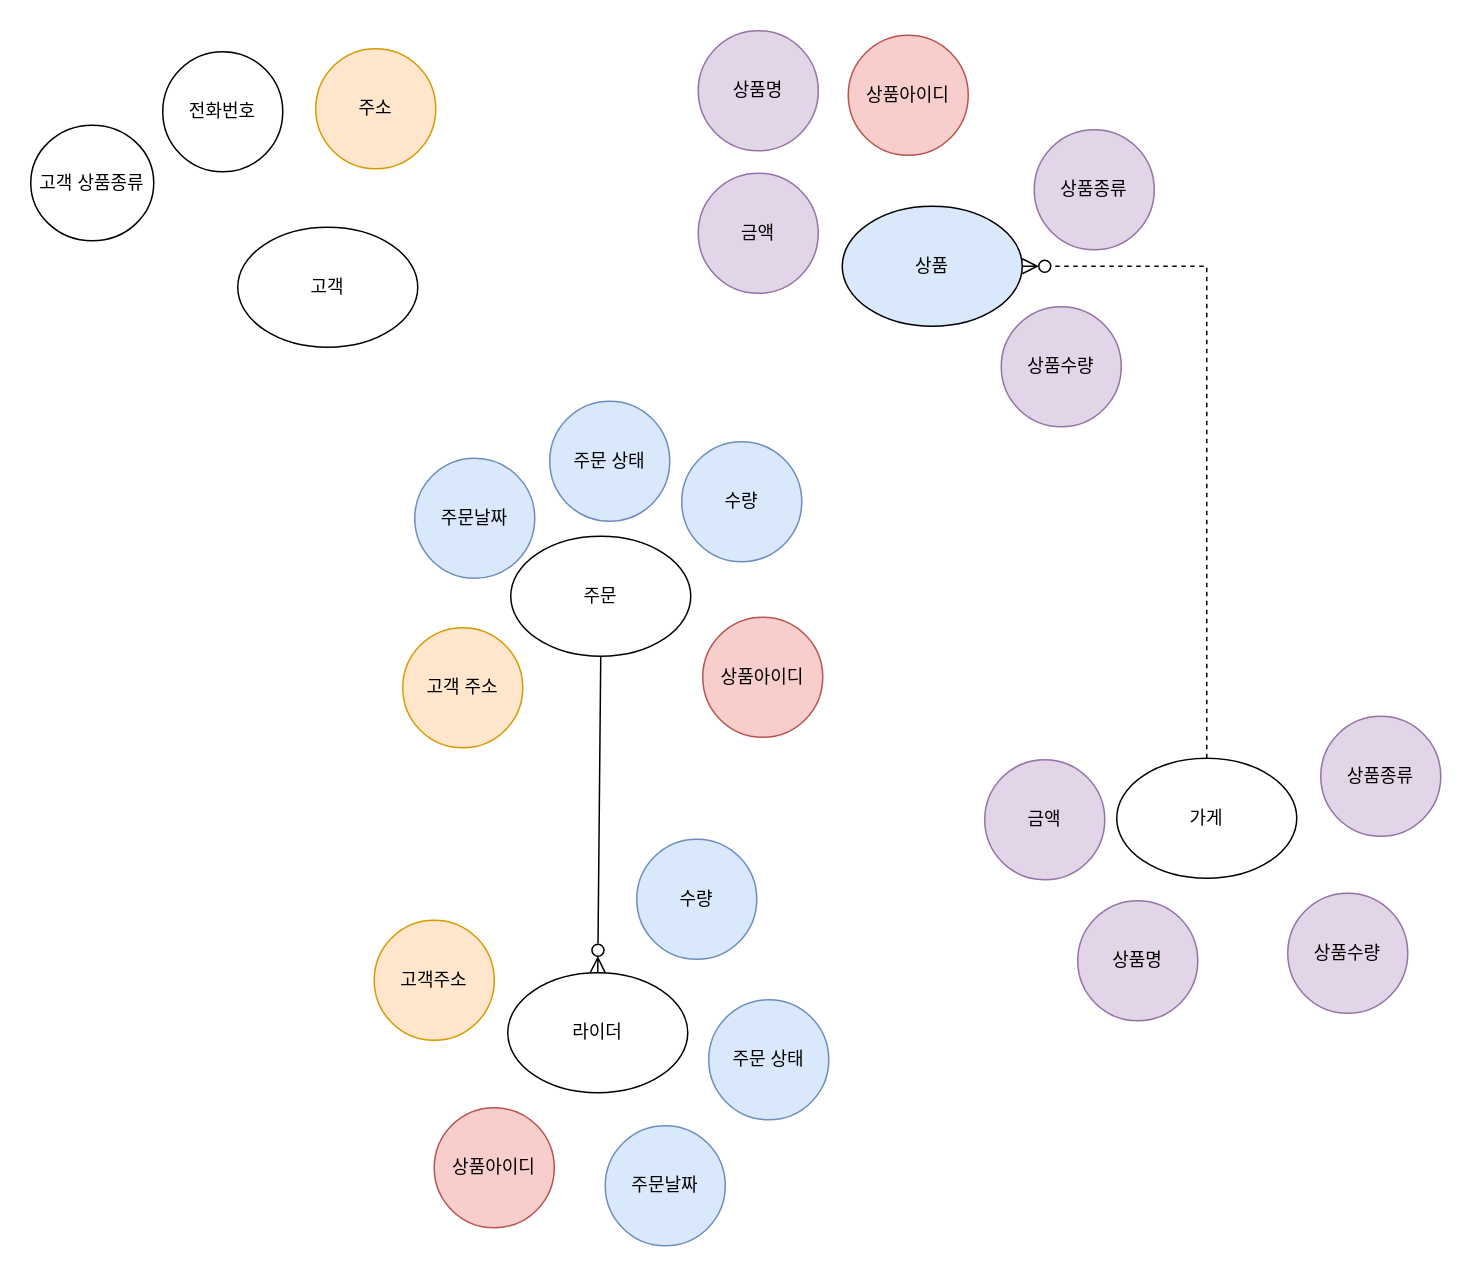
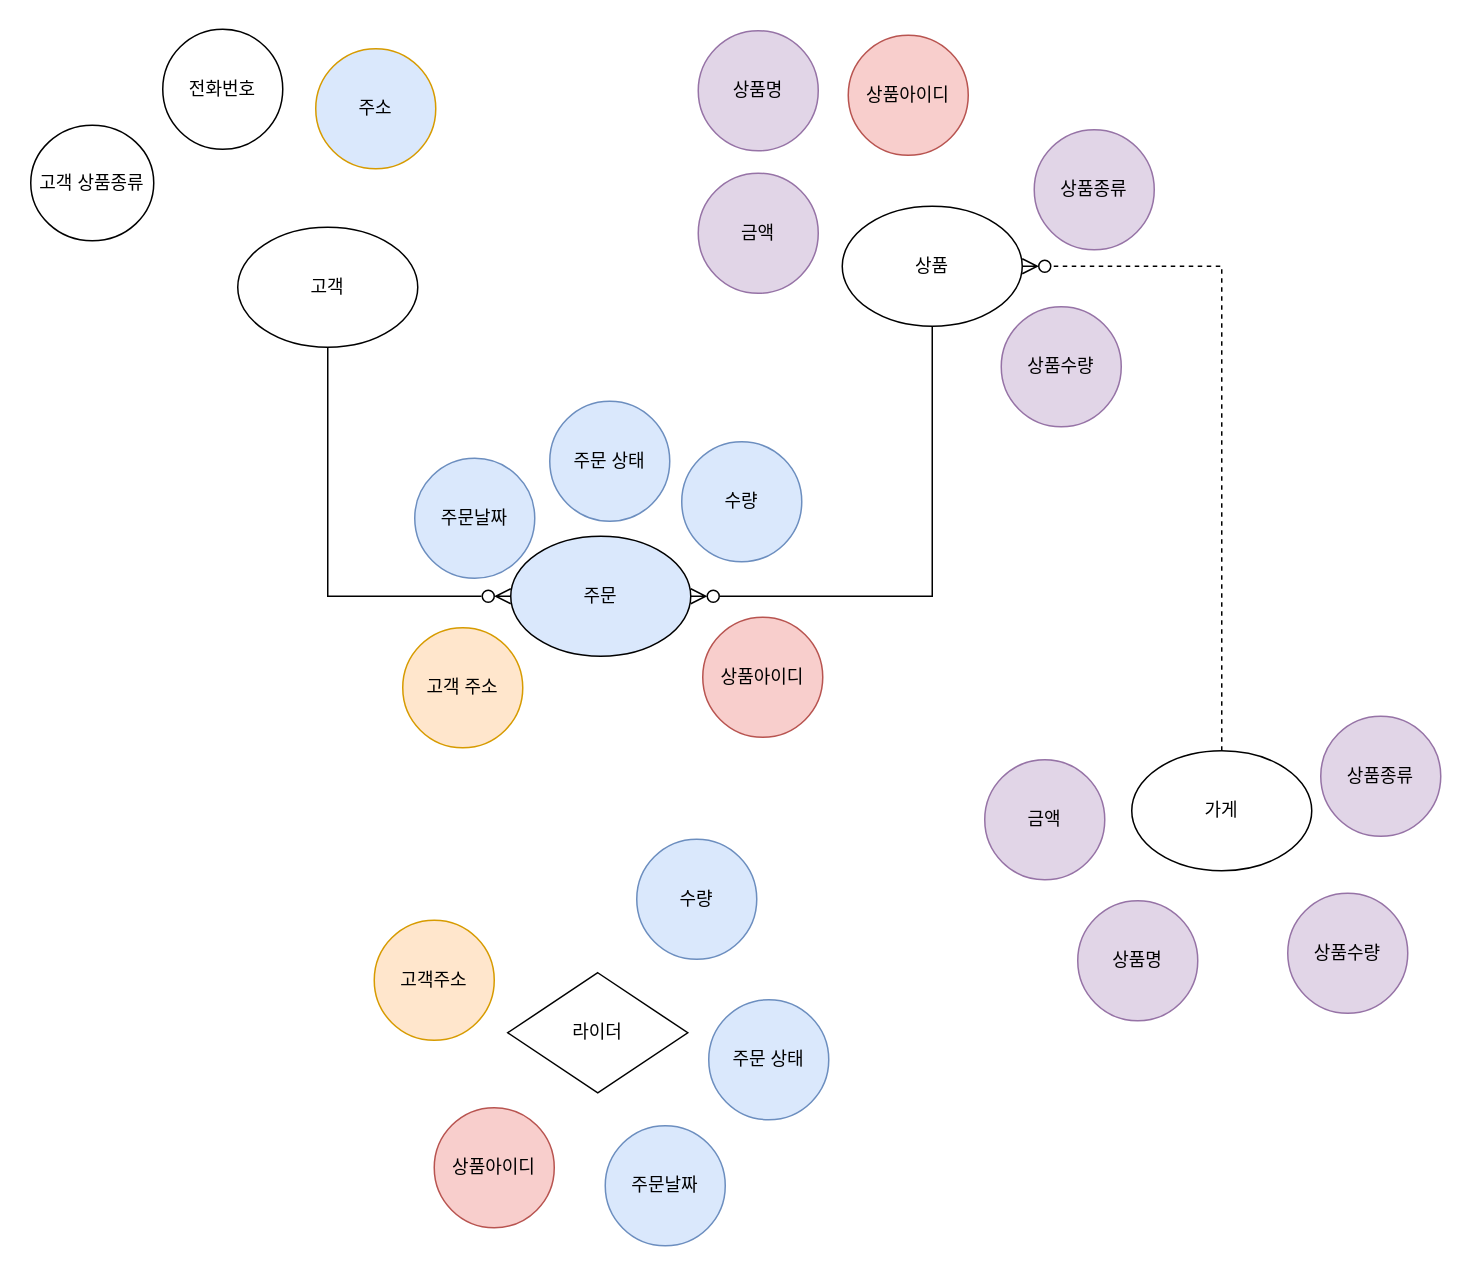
  <mxCell id="0" />
  <mxCell id="1" parent="0" />
  <mxCell id="2" value="고객" style="ellipse;whiteSpace=wrap;html=1;" vertex="1" parent="1"><mxGeometry x="158" y="151" width="120" height="80" as="geometry" /></mxCell>
- <mxCell id="3" value="상품" style="ellipse;whiteSpace=wrap;html=1;fillColor=#dae8fc;" vertex="1" parent="1"><mxGeometry x="561" y="137" width="120" height="80" as="geometry" /></mxCell>
- <mxCell id="4" value="주문" style="ellipse;whiteSpace=wrap;html=1;" vertex="1" parent="1"><mxGeometry x="340" y="357" width="120" height="80" as="geometry" /></mxCell>
+ <mxCell id="3" value="상품" style="ellipse;whiteSpace=wrap;html=1;" vertex="1" parent="1"><mxGeometry x="561" y="137" width="120" height="80" as="geometry" /></mxCell>
+ <mxCell id="4" value="주문" style="ellipse;whiteSpace=wrap;html=1;fillColor=#dae8fc;" vertex="1" parent="1"><mxGeometry x="340" y="357" width="120" height="80" as="geometry" /></mxCell>
+ <mxCell id="5" value="" style="endArrow=ERzeroToMany;html=1;rounded=0;fontSize=12;startSize=8;endSize=8;exitX=0.5;exitY=1;exitDx=0;exitDy=0;entryX=0;entryY=0.5;entryDx=0;entryDy=0;edgeStyle=orthogonalEdgeStyle;endFill=0;" edge="1" parent="1" source="2" target="4"><mxGeometry width="50" height="50" relative="1" as="geometry"><mxPoint x="401" y="303" as="sourcePoint" /><mxPoint x="451" y="253" as="targetPoint" /></mxGeometry></mxCell>
+ <mxCell id="6" value="" style="endArrow=ERzeroToMany;html=1;rounded=0;fontSize=12;startSize=8;endSize=8;entryX=1;entryY=0.5;entryDx=0;entryDy=0;exitX=0.5;exitY=1;exitDx=0;exitDy=0;edgeStyle=orthogonalEdgeStyle;endFill=0;" edge="1" parent="1" source="3" target="4"><mxGeometry width="50" height="50" relative="1" as="geometry"><mxPoint x="401" y="303" as="sourcePoint" /><mxPoint x="451" y="253" as="targetPoint" /></mxGeometry></mxCell>
  <mxCell id="7" value="고객 상품종류" style="ellipse;whiteSpace=wrap;html=1;" vertex="1" parent="1"><mxGeometry x="20" y="83" width="82" height="77" as="geometry" /></mxCell>
- <mxCell id="8" value="전화번호" style="ellipse;whiteSpace=wrap;html=1;aspect=fixed;" vertex="1" parent="1"><mxGeometry x="108" y="34" width="80" height="80" as="geometry" /></mxCell>
- <mxCell id="9" value="주소" style="ellipse;whiteSpace=wrap;html=1;aspect=fixed;fillColor=#ffe6cc;strokeColor=#d79b00;" vertex="1" parent="1"><mxGeometry x="210" y="32" width="80" height="80" as="geometry" /></mxCell>
+ <mxCell id="8" value="전화번호" style="ellipse;whiteSpace=wrap;html=1;aspect=fixed;" vertex="1" parent="1"><mxGeometry x="108" y="19" width="80" height="80" as="geometry" /></mxCell>
+ <mxCell id="9" value="주소" style="ellipse;whiteSpace=wrap;html=1;aspect=fixed;fillColor=#dae8fc;strokeColor=#d79b00;" vertex="1" parent="1"><mxGeometry x="210" y="32" width="80" height="80" as="geometry" /></mxCell>
  <mxCell id="10" value="상품아이디" style="ellipse;whiteSpace=wrap;html=1;aspect=fixed;fillColor=#f8cecc;strokeColor=#b85450;" vertex="1" parent="1"><mxGeometry x="565" y="23" width="80" height="80" as="geometry" /></mxCell>
  <mxCell id="11" value="상품종류" style="ellipse;whiteSpace=wrap;html=1;aspect=fixed;fillColor=#e1d5e7;strokeColor=#9673a6;" vertex="1" parent="1"><mxGeometry x="880" y="477" width="80" height="80" as="geometry" /></mxCell>
  <mxCell id="12" value="상품명" style="ellipse;whiteSpace=wrap;html=1;aspect=fixed;fillColor=#e1d5e7;strokeColor=#9673a6;" vertex="1" parent="1"><mxGeometry x="718" y="600" width="80" height="80" as="geometry" /></mxCell>
  <mxCell id="13" value="금액" style="ellipse;whiteSpace=wrap;html=1;aspect=fixed;fillColor=#e1d5e7;strokeColor=#9673a6;" vertex="1" parent="1"><mxGeometry x="656" y="506" width="80" height="80" as="geometry" /></mxCell>
  <mxCell id="14" value="수량" style="ellipse;whiteSpace=wrap;html=1;aspect=fixed;fillColor=#dae8fc;strokeColor=#6c8ebf;" vertex="1" parent="1"><mxGeometry x="424" y="559" width="80" height="80" as="geometry" /></mxCell>
  <mxCell id="15" value="주문날짜" style="ellipse;whiteSpace=wrap;html=1;aspect=fixed;fillColor=#dae8fc;strokeColor=#6c8ebf;" vertex="1" parent="1"><mxGeometry x="403" y="750" width="80" height="80" as="geometry" /></mxCell>
  <mxCell id="16" value="주문 상태" style="ellipse;whiteSpace=wrap;html=1;aspect=fixed;fillColor=#dae8fc;strokeColor=#6c8ebf;" vertex="1" parent="1"><mxGeometry x="472" y="666" width="80" height="80" as="geometry" /></mxCell>
  <mxCell id="17" value="상품수량" style="ellipse;whiteSpace=wrap;html=1;aspect=fixed;fillColor=#e1d5e7;strokeColor=#9673a6;" vertex="1" parent="1"><mxGeometry x="858" y="595" width="80" height="80" as="geometry" /></mxCell>
- <mxCell id="18" value="라이더" style="ellipse;whiteSpace=wrap;html=1;" vertex="1" parent="1"><mxGeometry x="338" y="648" width="120" height="80" as="geometry" /></mxCell>
- <mxCell id="19" value="가게" style="ellipse;whiteSpace=wrap;html=1;" vertex="1" parent="1"><mxGeometry x="744" y="505" width="120" height="80" as="geometry" /></mxCell>
+ <mxCell id="18" value="라이더" style="rhombus;whiteSpace=wrap;html=1;" vertex="1" parent="1"><mxGeometry x="338" y="648" width="120" height="80" as="geometry" /></mxCell>
+ <mxCell id="19" value="가게" style="ellipse;whiteSpace=wrap;html=1;" vertex="1" parent="1"><mxGeometry x="754" y="500" width="120" height="80" as="geometry" /></mxCell>
  <mxCell id="20" value="" style="endArrow=ERzeroToMany;html=1;rounded=0;fontSize=12;startSize=8;endSize=8;exitX=0.5;exitY=0;exitDx=0;exitDy=0;entryX=1;entryY=0.5;entryDx=0;entryDy=0;edgeStyle=orthogonalEdgeStyle;endFill=0;dashed=1;" edge="1" parent="1" source="19" target="3"><mxGeometry width="50" height="50" relative="1" as="geometry"><mxPoint x="404" y="381" as="sourcePoint" /><mxPoint x="454" y="331" as="targetPoint" /></mxGeometry></mxCell>
- <mxCell id="21" value="" style="endArrow=ERzeroToMany;html=1;rounded=0;fontSize=12;startSize=8;endSize=8;curved=1;entryX=0.5;entryY=0;entryDx=0;entryDy=0;exitX=0.5;exitY=1;exitDx=0;exitDy=0;endFill=0;" edge="1" parent="1" source="4" target="18"><mxGeometry width="50" height="50" relative="1" as="geometry"><mxPoint x="283" y="471" as="sourcePoint" /><mxPoint x="333" y="421" as="targetPoint" /></mxGeometry></mxCell>
  <mxCell id="22" value="고객주소" style="ellipse;whiteSpace=wrap;html=1;aspect=fixed;fillColor=#ffe6cc;strokeColor=#d79b00;" vertex="1" parent="1"><mxGeometry x="249" y="613" width="80" height="80" as="geometry" /></mxCell>
  <mxCell id="23" value="수량" style="ellipse;whiteSpace=wrap;html=1;aspect=fixed;fillColor=#dae8fc;strokeColor=#6c8ebf;" vertex="1" parent="1"><mxGeometry x="454" y="294" width="80" height="80" as="geometry" /></mxCell>
  <mxCell id="24" value="주문날짜" style="ellipse;whiteSpace=wrap;html=1;aspect=fixed;fillColor=#dae8fc;strokeColor=#6c8ebf;" vertex="1" parent="1"><mxGeometry x="276" y="305" width="80" height="80" as="geometry" /></mxCell>
  <mxCell id="25" value="주문 상태" style="ellipse;whiteSpace=wrap;html=1;aspect=fixed;fillColor=#dae8fc;strokeColor=#6c8ebf;" vertex="1" parent="1"><mxGeometry x="366" y="267" width="80" height="80" as="geometry" /></mxCell>
  <mxCell id="26" value="상품종류" style="ellipse;whiteSpace=wrap;html=1;aspect=fixed;fillColor=#e1d5e7;strokeColor=#9673a6;" vertex="1" parent="1"><mxGeometry x="689" y="86" width="80" height="80" as="geometry" /></mxCell>
  <mxCell id="27" value="상품명" style="ellipse;whiteSpace=wrap;html=1;aspect=fixed;fillColor=#e1d5e7;strokeColor=#9673a6;" vertex="1" parent="1"><mxGeometry x="465" y="20" width="80" height="80" as="geometry" /></mxCell>
  <mxCell id="28" value="금액" style="ellipse;whiteSpace=wrap;html=1;aspect=fixed;fillColor=#e1d5e7;strokeColor=#9673a6;" vertex="1" parent="1"><mxGeometry x="465" y="115" width="80" height="80" as="geometry" /></mxCell>
  <mxCell id="29" value="상품수량" style="ellipse;whiteSpace=wrap;html=1;aspect=fixed;fillColor=#e1d5e7;strokeColor=#9673a6;" vertex="1" parent="1"><mxGeometry x="667" y="204" width="80" height="80" as="geometry" /></mxCell>
  <mxCell id="30" value="상품아이디" style="ellipse;whiteSpace=wrap;html=1;aspect=fixed;fillColor=#f8cecc;strokeColor=#b85450;" vertex="1" parent="1"><mxGeometry x="468" y="411" width="80" height="80" as="geometry" /></mxCell>
  <mxCell id="31" value="상품아이디" style="ellipse;whiteSpace=wrap;html=1;aspect=fixed;fillColor=#f8cecc;strokeColor=#b85450;" vertex="1" parent="1"><mxGeometry x="289" y="738" width="80" height="80" as="geometry" /></mxCell>
  <mxCell id="32" value="고객 주소" style="ellipse;whiteSpace=wrap;html=1;aspect=fixed;fillColor=#ffe6cc;strokeColor=#d79b00;" vertex="1" parent="1"><mxGeometry x="268" y="418" width="80" height="80" as="geometry" /></mxCell>
